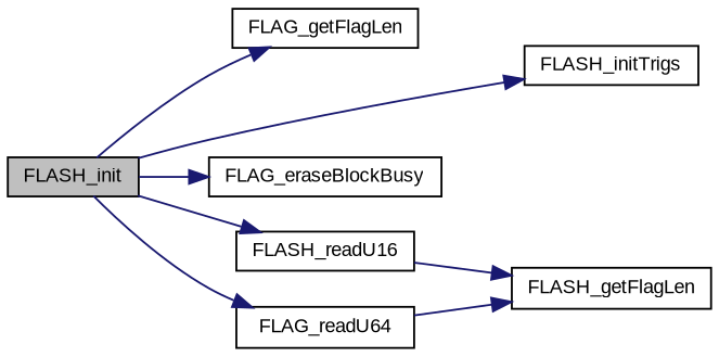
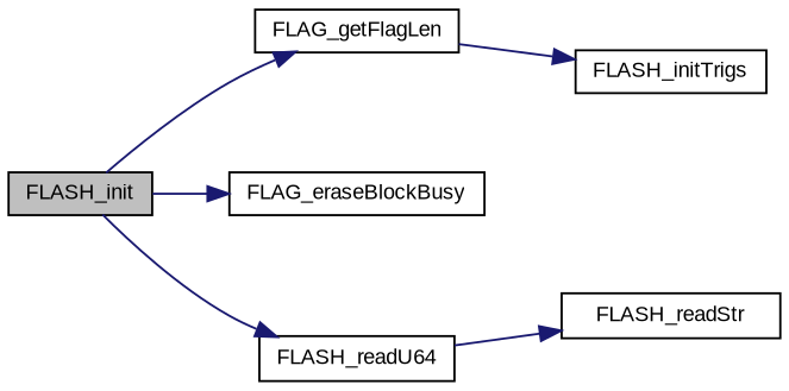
  digraph {
    fontname="Liberation Sans"
    rankdir=LR
    node [color=black fillcolor=white fontname="Liberation Sans" fontsize=10 shape=record style=filled]
    edge [color=midnightblue fontname="Liberation Sans" fontsize=10 labelfontname=Helvetica labelfontsize=10 style=solid]
    n1 [fillcolor=grey75 fontcolor=black height=0.2 label=FLASH_init width=0.4]
    n2 [height=0.2 label=FLAG_getFlagLen width=0.4]
    n3 [height=0.2 label=FLASH_initTrigs width=0.4]
    n4 [height=0.2 label=FLAG_eraseBlockBusy width=0.4]
-   n5 [height=0.2 label=FLASH_readU16 width=0.4]
-   n6 [height=0.2 label=FLAG_readU64 width=0.4]
-   n7 [height=0.2 label=FLASH_getFlagLen width=0.4]
+   n6 [height=0.2 label=FLASH_readU64 width=0.4]
+   n7 [height=0.2 label=FLASH_readStr width=0.4]
    n1 -> n2
-   n1 -> n3
+   n2 -> n3
    n1 -> n4
-   n1 -> n5
    n1 -> n6
-   n5 -> n7
    n6 -> n7
  }
